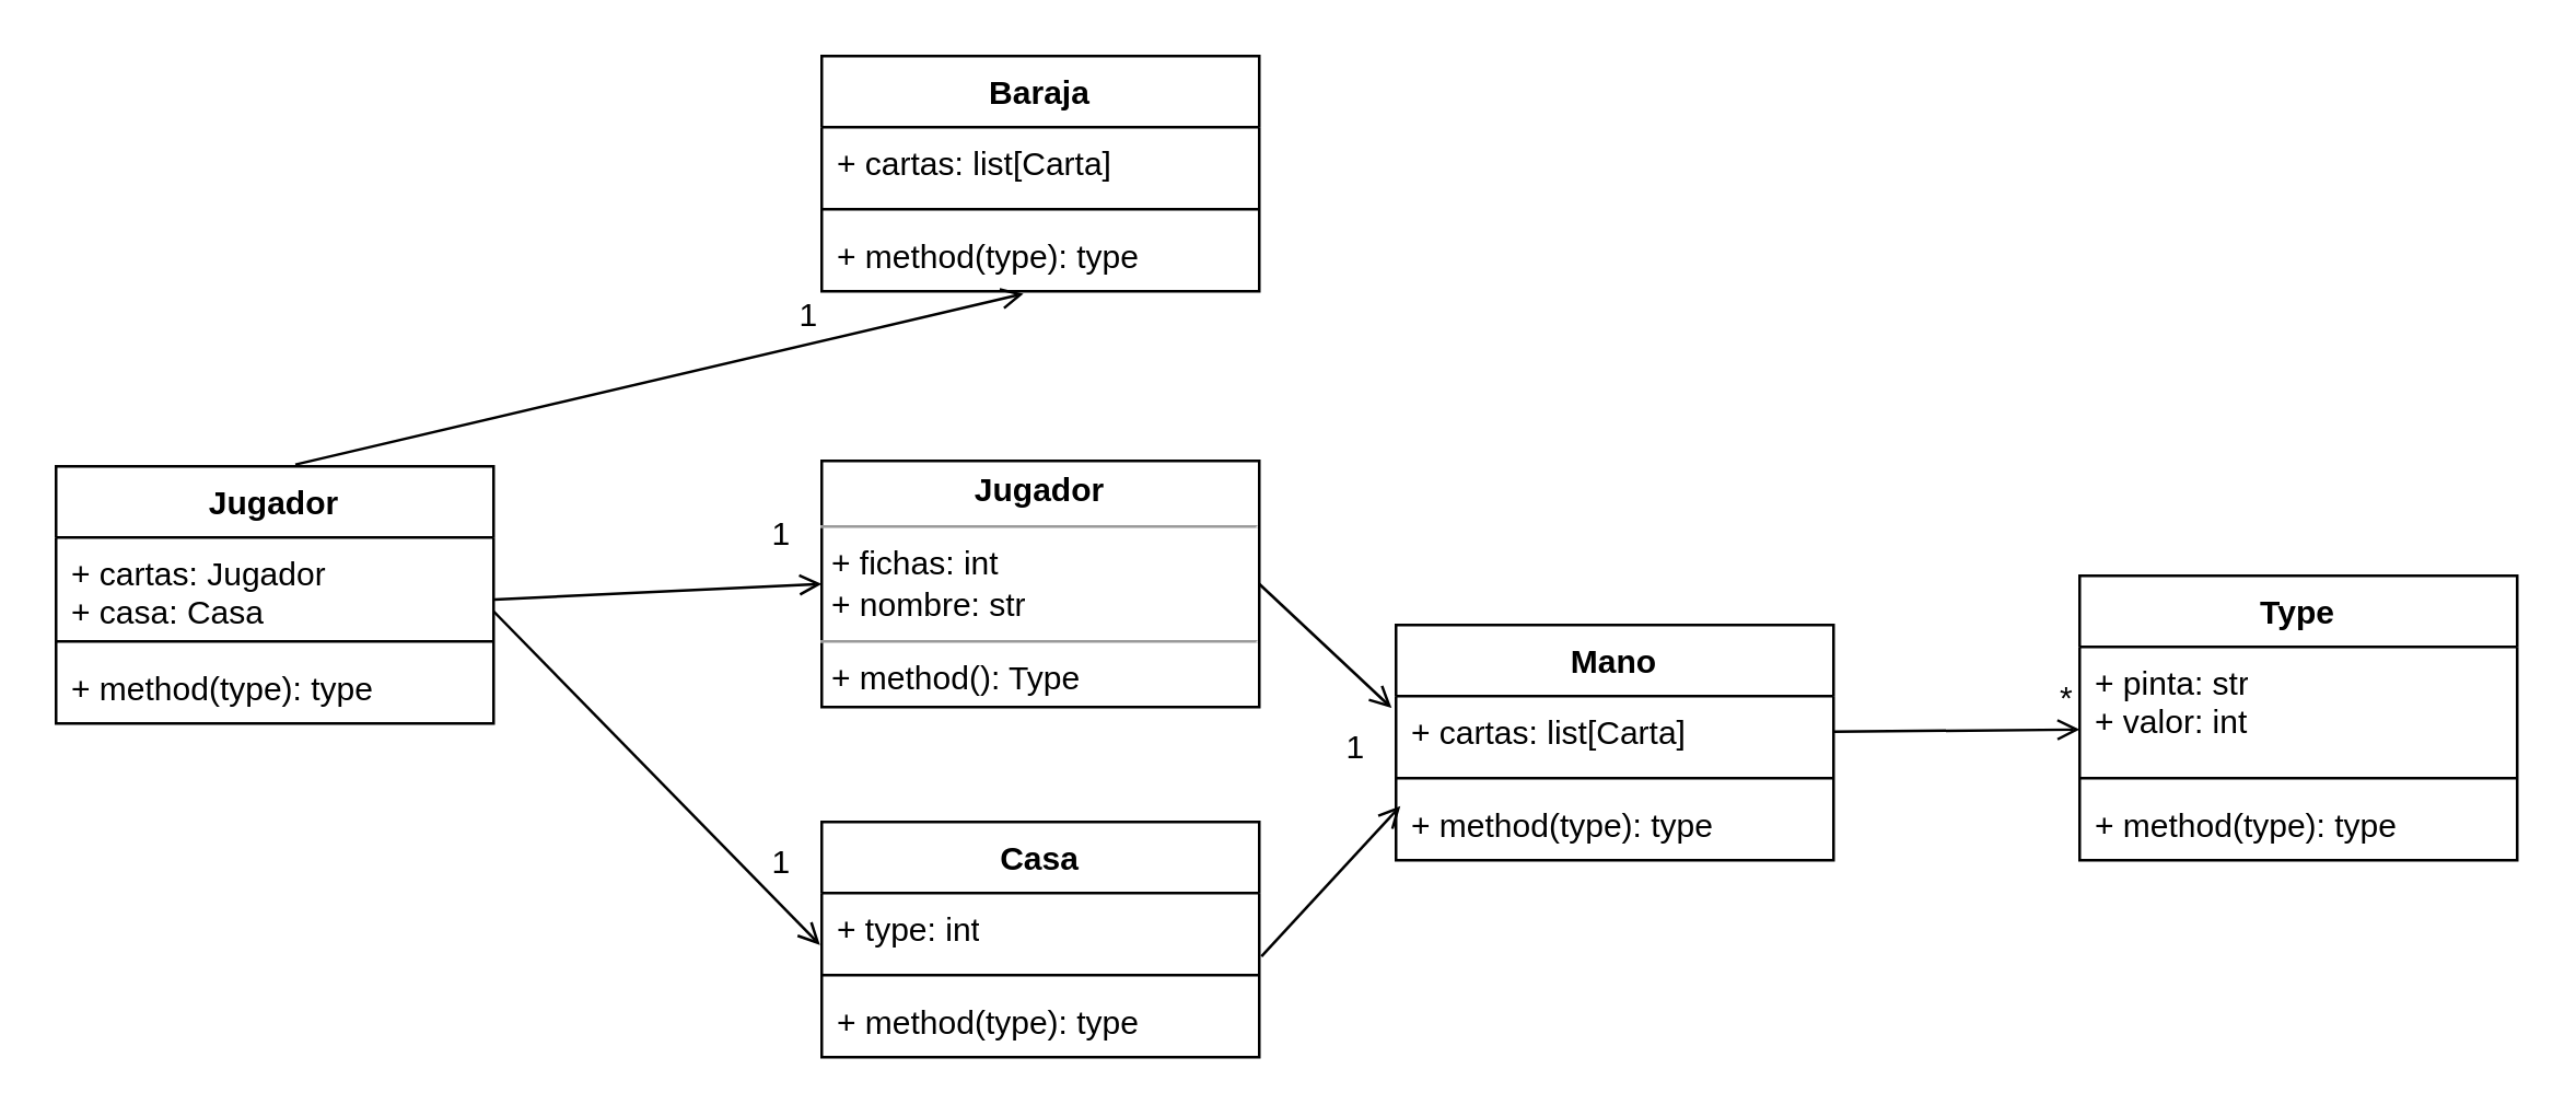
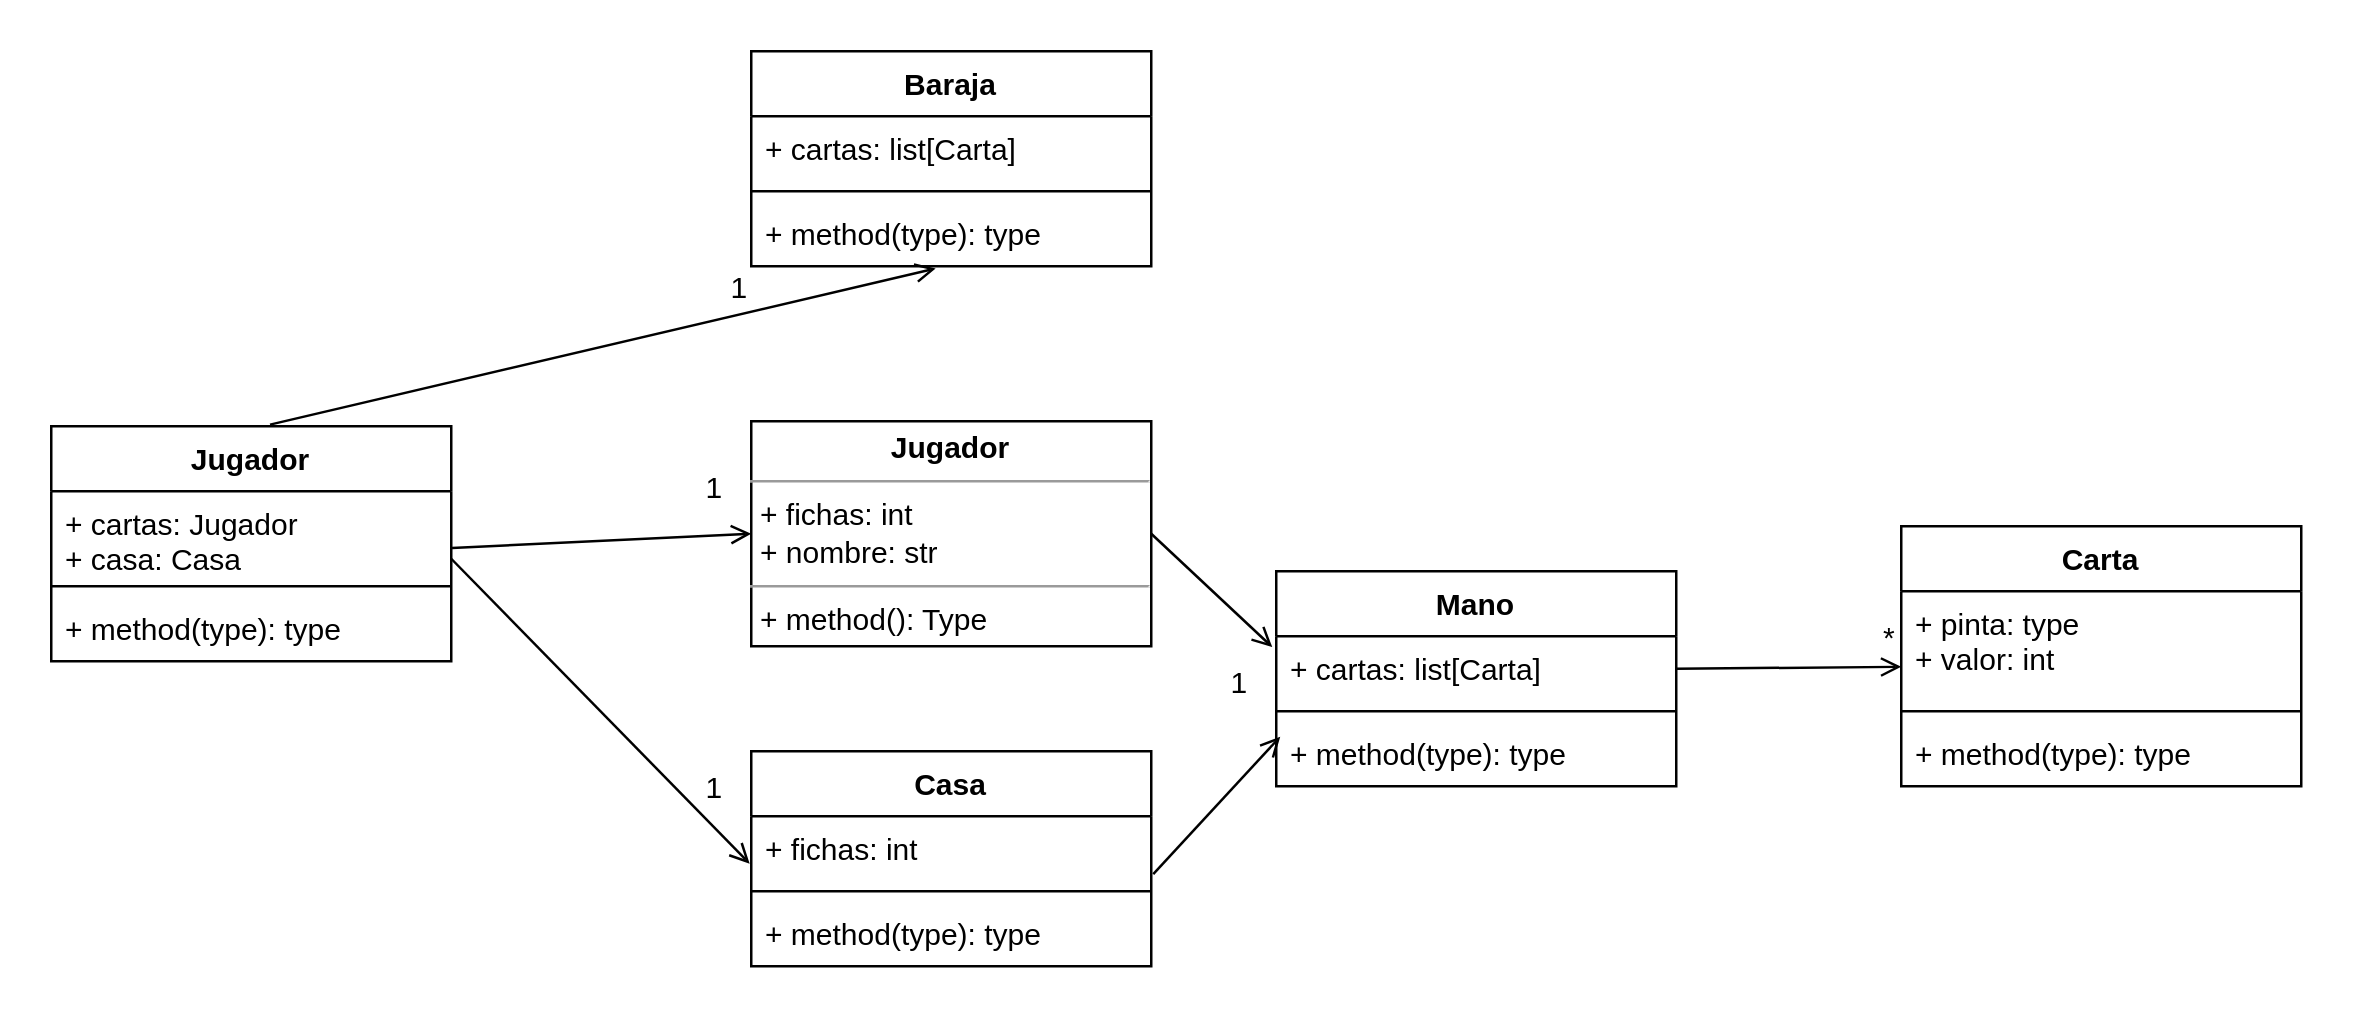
  <mxCell id="0" />
  <mxCell id="1" parent="0" />
  <mxCell id="2" value="&lt;p style=&quot;margin:0px;margin-top:4px;text-align:center;&quot;&gt;&lt;b&gt;Jugador&lt;/b&gt;&lt;/p&gt;&lt;hr size=&quot;1&quot;&gt;&lt;p style=&quot;margin:0px;margin-left:4px;&quot;&gt;+ fichas: int&lt;/p&gt;&lt;p style=&quot;margin:0px;margin-left:4px;&quot;&gt;+ nombre: str&lt;/p&gt;&lt;hr size=&quot;1&quot;&gt;&lt;p style=&quot;margin:0px;margin-left:4px;&quot;&gt;+ method(): Type&lt;/p&gt;" style="verticalAlign=top;align=left;overflow=fill;fontSize=12;fontFamily=Helvetica;html=1;whiteSpace=wrap;" vertex="1" parent="1"><mxGeometry x="300" y="168" width="160" height="90" as="geometry" /></mxCell>
  <mxCell id="3" value="Jugador" style="swimlane;fontStyle=1;align=center;verticalAlign=top;childLayout=stackLayout;horizontal=1;startSize=26;horizontalStack=0;resizeParent=1;resizeParentMax=0;resizeLast=0;collapsible=1;marginBottom=0;whiteSpace=wrap;html=1;" vertex="1" parent="1"><mxGeometry x="20" y="170" width="160" height="94" as="geometry" /></mxCell>
  <mxCell id="4" value="+ cartas: Jugador&lt;br&gt;+ casa: Casa" style="text;strokeColor=none;fillColor=none;align=left;verticalAlign=top;spacingLeft=4;spacingRight=4;overflow=hidden;rotatable=0;points=[[0,0.5],[1,0.5]];portConstraint=eastwest;whiteSpace=wrap;html=1;" vertex="1" parent="3"><mxGeometry y="26" width="160" height="34" as="geometry" /></mxCell>
  <mxCell id="5" value="" style="line;strokeWidth=1;fillColor=none;align=left;verticalAlign=middle;spacingTop=-1;spacingLeft=3;spacingRight=3;rotatable=0;labelPosition=right;points=[];portConstraint=eastwest;strokeColor=inherit;" vertex="1" parent="3"><mxGeometry y="60" width="160" height="8" as="geometry" /></mxCell>
  <mxCell id="6" value="+ method(type): type" style="text;strokeColor=none;fillColor=none;align=left;verticalAlign=top;spacingLeft=4;spacingRight=4;overflow=hidden;rotatable=0;points=[[0,0.5],[1,0.5]];portConstraint=eastwest;whiteSpace=wrap;html=1;" vertex="1" parent="3"><mxGeometry y="68" width="160" height="26" as="geometry" /></mxCell>
- <mxCell id="7" value="Type" style="swimlane;fontStyle=1;align=center;verticalAlign=top;childLayout=stackLayout;horizontal=1;startSize=26;horizontalStack=0;resizeParent=1;resizeParentMax=0;resizeLast=0;collapsible=1;marginBottom=0;whiteSpace=wrap;html=1;" vertex="1" parent="1"><mxGeometry x="760" y="210" width="160" height="104" as="geometry" /></mxCell>
- <mxCell id="8" value="+ pinta: str&lt;br&gt;+ valor: int" style="text;strokeColor=none;fillColor=none;align=left;verticalAlign=top;spacingLeft=4;spacingRight=4;overflow=hidden;rotatable=0;points=[[0,0.5],[1,0.5]];portConstraint=eastwest;whiteSpace=wrap;html=1;" vertex="1" parent="7"><mxGeometry y="26" width="160" height="44" as="geometry" /></mxCell>
+ <mxCell id="7" value="Carta" style="swimlane;fontStyle=1;align=center;verticalAlign=top;childLayout=stackLayout;horizontal=1;startSize=26;horizontalStack=0;resizeParent=1;resizeParentMax=0;resizeLast=0;collapsible=1;marginBottom=0;whiteSpace=wrap;html=1;" vertex="1" parent="1"><mxGeometry x="760" y="210" width="160" height="104" as="geometry" /></mxCell>
+ <mxCell id="8" value="+ pinta: type&lt;br&gt;+ valor: int" style="text;strokeColor=none;fillColor=none;align=left;verticalAlign=top;spacingLeft=4;spacingRight=4;overflow=hidden;rotatable=0;points=[[0,0.5],[1,0.5]];portConstraint=eastwest;whiteSpace=wrap;html=1;" vertex="1" parent="7"><mxGeometry y="26" width="160" height="44" as="geometry" /></mxCell>
  <mxCell id="9" value="" style="line;strokeWidth=1;fillColor=none;align=left;verticalAlign=middle;spacingTop=-1;spacingLeft=3;spacingRight=3;rotatable=0;labelPosition=right;points=[];portConstraint=eastwest;strokeColor=inherit;" vertex="1" parent="7"><mxGeometry y="70" width="160" height="8" as="geometry" /></mxCell>
  <mxCell id="10" value="+ method(type): type" style="text;strokeColor=none;fillColor=none;align=left;verticalAlign=top;spacingLeft=4;spacingRight=4;overflow=hidden;rotatable=0;points=[[0,0.5],[1,0.5]];portConstraint=eastwest;whiteSpace=wrap;html=1;" vertex="1" parent="7"><mxGeometry y="78" width="160" height="26" as="geometry" /></mxCell>
  <mxCell id="11" value="Casa" style="swimlane;fontStyle=1;align=center;verticalAlign=top;childLayout=stackLayout;horizontal=1;startSize=26;horizontalStack=0;resizeParent=1;resizeParentMax=0;resizeLast=0;collapsible=1;marginBottom=0;whiteSpace=wrap;html=1;" vertex="1" parent="1"><mxGeometry x="300" y="300" width="160" height="86" as="geometry" /></mxCell>
- <mxCell id="12" value="+ type: int" style="text;strokeColor=none;fillColor=none;align=left;verticalAlign=top;spacingLeft=4;spacingRight=4;overflow=hidden;rotatable=0;points=[[0,0.5],[1,0.5]];portConstraint=eastwest;whiteSpace=wrap;html=1;" vertex="1" parent="11"><mxGeometry y="26" width="160" height="26" as="geometry" /></mxCell>
+ <mxCell id="12" value="+ fichas: int" style="text;strokeColor=none;fillColor=none;align=left;verticalAlign=top;spacingLeft=4;spacingRight=4;overflow=hidden;rotatable=0;points=[[0,0.5],[1,0.5]];portConstraint=eastwest;whiteSpace=wrap;html=1;" vertex="1" parent="11"><mxGeometry y="26" width="160" height="26" as="geometry" /></mxCell>
  <mxCell id="13" value="" style="line;strokeWidth=1;fillColor=none;align=left;verticalAlign=middle;spacingTop=-1;spacingLeft=3;spacingRight=3;rotatable=0;labelPosition=right;points=[];portConstraint=eastwest;strokeColor=inherit;" vertex="1" parent="11"><mxGeometry y="52" width="160" height="8" as="geometry" /></mxCell>
  <mxCell id="14" value="+ method(type): type" style="text;strokeColor=none;fillColor=none;align=left;verticalAlign=top;spacingLeft=4;spacingRight=4;overflow=hidden;rotatable=0;points=[[0,0.5],[1,0.5]];portConstraint=eastwest;whiteSpace=wrap;html=1;" vertex="1" parent="11"><mxGeometry y="60" width="160" height="26" as="geometry" /></mxCell>
  <mxCell id="15" value="Mano" style="swimlane;fontStyle=1;align=center;verticalAlign=top;childLayout=stackLayout;horizontal=1;startSize=26;horizontalStack=0;resizeParent=1;resizeParentMax=0;resizeLast=0;collapsible=1;marginBottom=0;whiteSpace=wrap;html=1;" vertex="1" parent="1"><mxGeometry x="510" y="228" width="160" height="86" as="geometry" /></mxCell>
  <mxCell id="16" value="+ cartas: list[Carta]" style="text;strokeColor=none;fillColor=none;align=left;verticalAlign=top;spacingLeft=4;spacingRight=4;overflow=hidden;rotatable=0;points=[[0,0.5],[1,0.5]];portConstraint=eastwest;whiteSpace=wrap;html=1;" vertex="1" parent="15"><mxGeometry y="26" width="160" height="26" as="geometry" /></mxCell>
  <mxCell id="17" value="" style="line;strokeWidth=1;fillColor=none;align=left;verticalAlign=middle;spacingTop=-1;spacingLeft=3;spacingRight=3;rotatable=0;labelPosition=right;points=[];portConstraint=eastwest;strokeColor=inherit;" vertex="1" parent="15"><mxGeometry y="52" width="160" height="8" as="geometry" /></mxCell>
  <mxCell id="18" value="+ method(type): type" style="text;strokeColor=none;fillColor=none;align=left;verticalAlign=top;spacingLeft=4;spacingRight=4;overflow=hidden;rotatable=0;points=[[0,0.5],[1,0.5]];portConstraint=eastwest;whiteSpace=wrap;html=1;" vertex="1" parent="15"><mxGeometry y="60" width="160" height="26" as="geometry" /></mxCell>
  <mxCell id="19" value="Baraja" style="swimlane;fontStyle=1;align=center;verticalAlign=top;childLayout=stackLayout;horizontal=1;startSize=26;horizontalStack=0;resizeParent=1;resizeParentMax=0;resizeLast=0;collapsible=1;marginBottom=0;whiteSpace=wrap;html=1;" vertex="1" parent="1"><mxGeometry x="300" y="20" width="160" height="86" as="geometry" /></mxCell>
  <mxCell id="20" value="+ cartas: list[Carta]" style="text;strokeColor=none;fillColor=none;align=left;verticalAlign=top;spacingLeft=4;spacingRight=4;overflow=hidden;rotatable=0;points=[[0,0.5],[1,0.5]];portConstraint=eastwest;whiteSpace=wrap;html=1;" vertex="1" parent="19"><mxGeometry y="26" width="160" height="26" as="geometry" /></mxCell>
  <mxCell id="21" value="" style="line;strokeWidth=1;fillColor=none;align=left;verticalAlign=middle;spacingTop=-1;spacingLeft=3;spacingRight=3;rotatable=0;labelPosition=right;points=[];portConstraint=eastwest;strokeColor=inherit;" vertex="1" parent="19"><mxGeometry y="52" width="160" height="8" as="geometry" /></mxCell>
  <mxCell id="22" value="+ method(type): type" style="text;strokeColor=none;fillColor=none;align=left;verticalAlign=top;spacingLeft=4;spacingRight=4;overflow=hidden;rotatable=0;points=[[0,0.5],[1,0.5]];portConstraint=eastwest;whiteSpace=wrap;html=1;" vertex="1" parent="19"><mxGeometry y="60" width="160" height="26" as="geometry" /></mxCell>
  <mxCell id="23" value="" style="endArrow=open;html=1;rounded=0;endFill=0;exitX=1;exitY=0.5;exitDx=0;exitDy=0;entryX=0;entryY=0.687;entryDx=0;entryDy=0;entryPerimeter=0;" edge="1" parent="1" source="16" target="8"><mxGeometry width="50" height="50" relative="1" as="geometry"><mxPoint x="650" y="218" as="sourcePoint" /><mxPoint x="560" y="218" as="targetPoint" /></mxGeometry></mxCell>
  <mxCell id="24" value="" style="endArrow=open;html=1;rounded=0;endFill=0;exitX=1.002;exitY=0.667;exitDx=0;exitDy=0;exitPerimeter=0;entryX=0;entryY=0.5;entryDx=0;entryDy=0;" edge="1" parent="1" source="4" target="2"><mxGeometry width="50" height="50" relative="1" as="geometry"><mxPoint x="210" y="290" as="sourcePoint" /><mxPoint x="260" y="240" as="targetPoint" /></mxGeometry></mxCell>
  <mxCell id="25" value="" style="endArrow=open;html=1;rounded=0;endFill=0;exitX=1.002;exitY=0.667;exitDx=0;exitDy=0;exitPerimeter=0;entryX=-0.004;entryY=0.729;entryDx=0;entryDy=0;entryPerimeter=0;" edge="1" parent="1" target="12"><mxGeometry width="50" height="50" relative="1" as="geometry"><mxPoint x="180" y="223" as="sourcePoint" /><mxPoint x="300" y="223" as="targetPoint" /></mxGeometry></mxCell>
  <mxCell id="26" value="*" style="text;html=1;align=center;verticalAlign=middle;resizable=0;points=[];autosize=1;strokeColor=none;fillColor=none;" vertex="1" parent="1"><mxGeometry x="740" y="240" width="30" height="30" as="geometry" /></mxCell>
  <mxCell id="27" value="" style="endArrow=open;html=1;rounded=0;endFill=0;exitX=0.547;exitY=-0.007;exitDx=0;exitDy=0;exitPerimeter=0;entryX=0.461;entryY=1.034;entryDx=0;entryDy=0;entryPerimeter=0;" edge="1" parent="1" source="3" target="22"><mxGeometry width="50" height="50" relative="1" as="geometry"><mxPoint x="120" y="146" as="sourcePoint" /><mxPoint x="240" y="140" as="targetPoint" /></mxGeometry></mxCell>
  <mxCell id="28" value="" style="endArrow=open;html=1;rounded=0;endFill=0;exitX=1;exitY=0.5;exitDx=0;exitDy=0;entryX=-0.01;entryY=0.167;entryDx=0;entryDy=0;entryPerimeter=0;" edge="1" parent="1" source="2" target="16"><mxGeometry width="50" height="50" relative="1" as="geometry"><mxPoint x="520" y="186" as="sourcePoint" /><mxPoint x="640" y="180" as="targetPoint" /></mxGeometry></mxCell>
  <mxCell id="29" value="" style="endArrow=open;html=1;rounded=0;endFill=0;exitX=1.005;exitY=0.891;exitDx=0;exitDy=0;exitPerimeter=0;entryX=0.01;entryY=0.237;entryDx=0;entryDy=0;entryPerimeter=0;" edge="1" parent="1" source="12" target="18"><mxGeometry width="50" height="50" relative="1" as="geometry"><mxPoint x="551" y="360" as="sourcePoint" /><mxPoint x="670" y="482" as="targetPoint" /></mxGeometry></mxCell>
  <mxCell id="30" value="1" style="text;html=1;align=center;verticalAlign=middle;resizable=0;points=[];autosize=1;strokeColor=none;fillColor=none;" vertex="1" parent="1"><mxGeometry x="280" y="100" width="30" height="30" as="geometry" /></mxCell>
  <mxCell id="31" value="1" style="text;html=1;align=center;verticalAlign=middle;resizable=0;points=[];autosize=1;strokeColor=none;fillColor=none;" vertex="1" parent="1"><mxGeometry x="270" y="180" width="30" height="30" as="geometry" /></mxCell>
  <mxCell id="32" value="1" style="text;html=1;align=center;verticalAlign=middle;resizable=0;points=[];autosize=1;strokeColor=none;fillColor=none;" vertex="1" parent="1"><mxGeometry x="270" y="300" width="30" height="30" as="geometry" /></mxCell>
  <mxCell id="33" value="1" style="text;html=1;align=center;verticalAlign=middle;resizable=0;points=[];autosize=1;strokeColor=none;fillColor=none;" vertex="1" parent="1"><mxGeometry x="480" y="258" width="30" height="30" as="geometry" /></mxCell>
